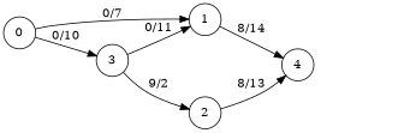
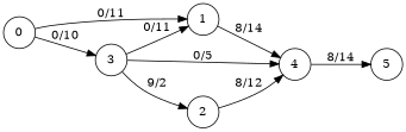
  digraph {
    rankdir=LR
    node [shape=circle]
    1
    4
+   5
    3
    2
    0
    1 -> 4 [label="8/14"]
+   4 -> 5 [label="8/14"]
    3 -> 1 [label="0/11"]
+   3 -> 4 [label="0/5"]
    3 -> 2 [label="9/2"]
-   2 -> 4 [label="8/13"]
-   0 -> 1 [label="0/7"]
+   2 -> 4 [label="8/12"]
+   0 -> 1 [label="0/11"]
    0 -> 3 [label="0/10"]
  }
